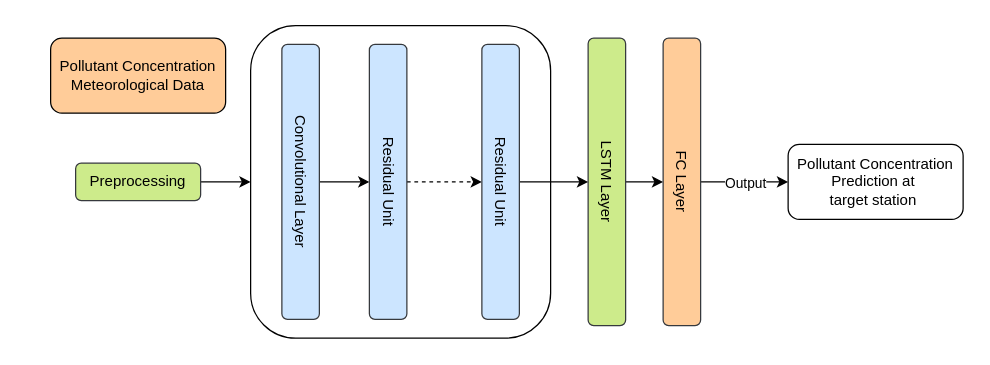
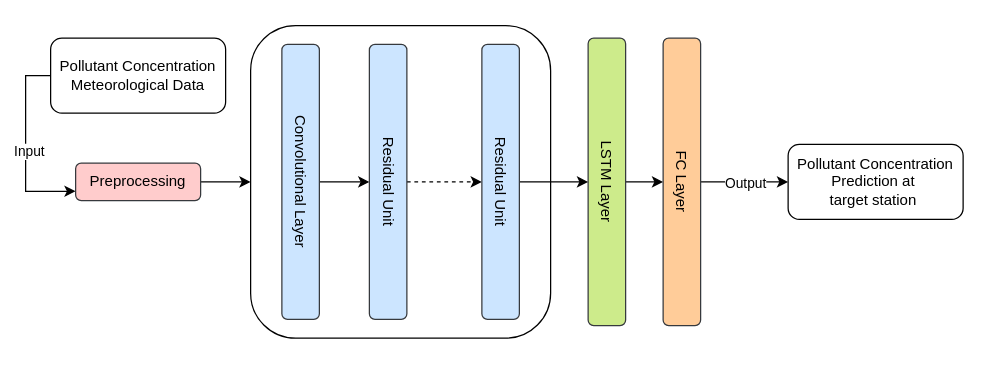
  <mxCell id="0" />
  <mxCell id="1" parent="0" />
- <mxCell id="4" value="Pollutant Concentration Meteorological Data" style="rounded=1;whiteSpace=wrap;html=1;fillColor=#ffcc99;" vertex="1" parent="1"><mxGeometry x="40" y="30" width="140" height="60" as="geometry" /></mxCell>
+ <mxCell id="2" style="edgeStyle=orthogonalEdgeStyle;rounded=0;orthogonalLoop=1;jettySize=auto;html=1;entryX=0;entryY=0.75;entryDx=0;entryDy=0;" edge="1" parent="1" source="4" target="6"><mxGeometry relative="1" as="geometry"><Array as="points"><mxPoint x="20" y="60" /><mxPoint x="20" y="153" /></Array></mxGeometry></mxCell>
+ <mxCell id="3" value="Input" style="edgeLabel;html=1;align=center;verticalAlign=middle;resizable=0;points=[];" vertex="1" connectable="0" parent="2"><mxGeometry x="-0.283" y="2" relative="1" as="geometry"><mxPoint y="25" as="offset" /></mxGeometry></mxCell>
+ <mxCell id="4" value="Pollutant Concentration Meteorological Data" style="rounded=1;whiteSpace=wrap;html=1;" vertex="1" parent="1"><mxGeometry x="40" y="30" width="140" height="60" as="geometry" /></mxCell>
  <mxCell id="5" style="edgeStyle=orthogonalEdgeStyle;rounded=0;orthogonalLoop=1;jettySize=auto;html=1;exitX=1;exitY=0.5;exitDx=0;exitDy=0;entryX=0;entryY=0.5;entryDx=0;entryDy=0;" edge="1" parent="1" source="6" target="7"><mxGeometry relative="1" as="geometry" /></mxCell>
- <mxCell id="6" value="Preprocessing" style="rounded=1;whiteSpace=wrap;html=1;fillColor=#cdeb8b;strokeColor=#36393d;" vertex="1" parent="1"><mxGeometry x="60" y="130" width="100" height="30" as="geometry" /></mxCell>
+ <mxCell id="6" value="Preprocessing" style="rounded=1;whiteSpace=wrap;html=1;fillColor=#ffcccc;strokeColor=#36393d;" vertex="1" parent="1"><mxGeometry x="60" y="130" width="100" height="30" as="geometry" /></mxCell>
  <mxCell id="7" value="" style="rounded=1;whiteSpace=wrap;html=1;" vertex="1" parent="1"><mxGeometry x="200" y="20" width="240" height="250" as="geometry" /></mxCell>
  <mxCell id="8" style="edgeStyle=orthogonalEdgeStyle;rounded=0;orthogonalLoop=1;jettySize=auto;html=1;exitX=0.5;exitY=0;exitDx=0;exitDy=0;entryX=0.5;entryY=1;entryDx=0;entryDy=0;" edge="1" parent="1" source="9" target="11"><mxGeometry relative="1" as="geometry" /></mxCell>
  <mxCell id="9" value="Convolutional Layer" style="rounded=1;whiteSpace=wrap;html=1;fillColor=#cce5ff;strokeColor=#36393d;rotation=90;" vertex="1" parent="1"><mxGeometry x="130" y="130" width="220" height="30" as="geometry" /></mxCell>
  <mxCell id="10" style="edgeStyle=orthogonalEdgeStyle;rounded=0;orthogonalLoop=1;jettySize=auto;html=1;exitX=0.5;exitY=0;exitDx=0;exitDy=0;entryX=0.5;entryY=1;entryDx=0;entryDy=0;dashed=1;" edge="1" parent="1" source="11" target="15"><mxGeometry relative="1" as="geometry" /></mxCell>
  <mxCell id="11" value="Residual Unit" style="rounded=1;whiteSpace=wrap;html=1;fillColor=#cce5ff;strokeColor=#36393d;rotation=90;" vertex="1" parent="1"><mxGeometry x="200" y="130" width="220" height="30" as="geometry" /></mxCell>
  <mxCell id="12" style="edgeStyle=orthogonalEdgeStyle;rounded=0;orthogonalLoop=1;jettySize=auto;html=1;exitX=0.5;exitY=0;exitDx=0;exitDy=0;" edge="1" parent="1" source="13" target="18"><mxGeometry relative="1" as="geometry" /></mxCell>
  <mxCell id="13" value="LSTM Layer" style="rounded=1;whiteSpace=wrap;html=1;fillColor=#cdeb8b;strokeColor=#36393d;rotation=90;" vertex="1" parent="1"><mxGeometry x="370" y="130" width="230" height="30" as="geometry" /></mxCell>
  <mxCell id="14" style="edgeStyle=orthogonalEdgeStyle;rounded=0;orthogonalLoop=1;jettySize=auto;html=1;exitX=0.5;exitY=0;exitDx=0;exitDy=0;entryX=0.5;entryY=1;entryDx=0;entryDy=0;" edge="1" parent="1" source="15" target="13"><mxGeometry relative="1" as="geometry" /></mxCell>
  <mxCell id="15" value="Residual Unit" style="rounded=1;whiteSpace=wrap;html=1;fillColor=#cce5ff;strokeColor=#36393d;rotation=90;" vertex="1" parent="1"><mxGeometry x="290" y="130" width="220" height="30" as="geometry" /></mxCell>
  <mxCell id="16" style="edgeStyle=orthogonalEdgeStyle;rounded=0;orthogonalLoop=1;jettySize=auto;html=1;exitX=0.5;exitY=0;exitDx=0;exitDy=0;entryX=0;entryY=0.5;entryDx=0;entryDy=0;" edge="1" parent="1" source="18" target="19"><mxGeometry relative="1" as="geometry" /></mxCell>
  <mxCell id="17" value="Output" style="edgeLabel;html=1;align=center;verticalAlign=middle;resizable=0;points=[];" vertex="1" connectable="0" parent="16"><mxGeometry x="0.009" relative="1" as="geometry"><mxPoint as="offset" /></mxGeometry></mxCell>
  <mxCell id="18" value="FC Layer" style="rounded=1;whiteSpace=wrap;html=1;fillColor=#ffcc99;strokeColor=#36393d;rotation=90;" vertex="1" parent="1"><mxGeometry x="430" y="130" width="230" height="30" as="geometry" /></mxCell>
  <mxCell id="19" value="Pollutant Concentration Prediction at&amp;nbsp;&lt;div&gt;target station&amp;nbsp;&lt;/div&gt;" style="rounded=1;whiteSpace=wrap;html=1;" vertex="1" parent="1"><mxGeometry x="630" y="115" width="140" height="60" as="geometry" /></mxCell>
